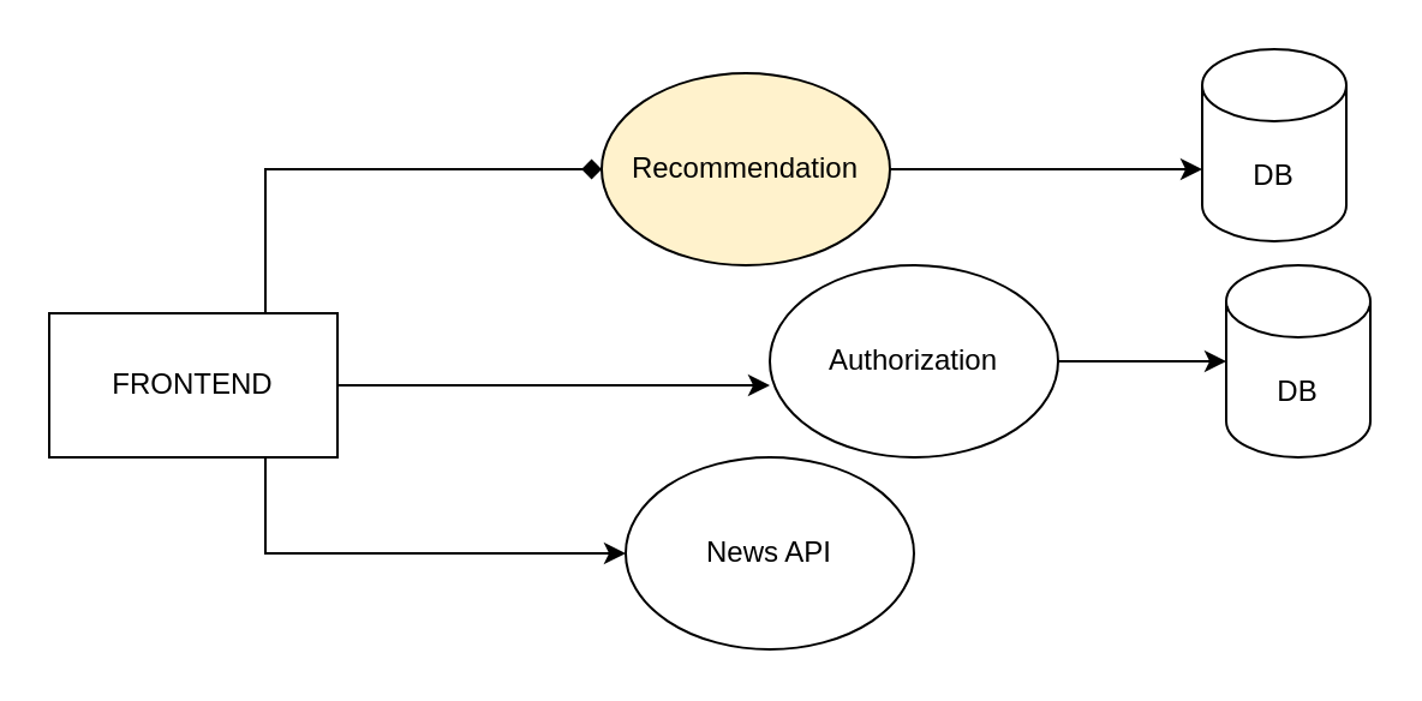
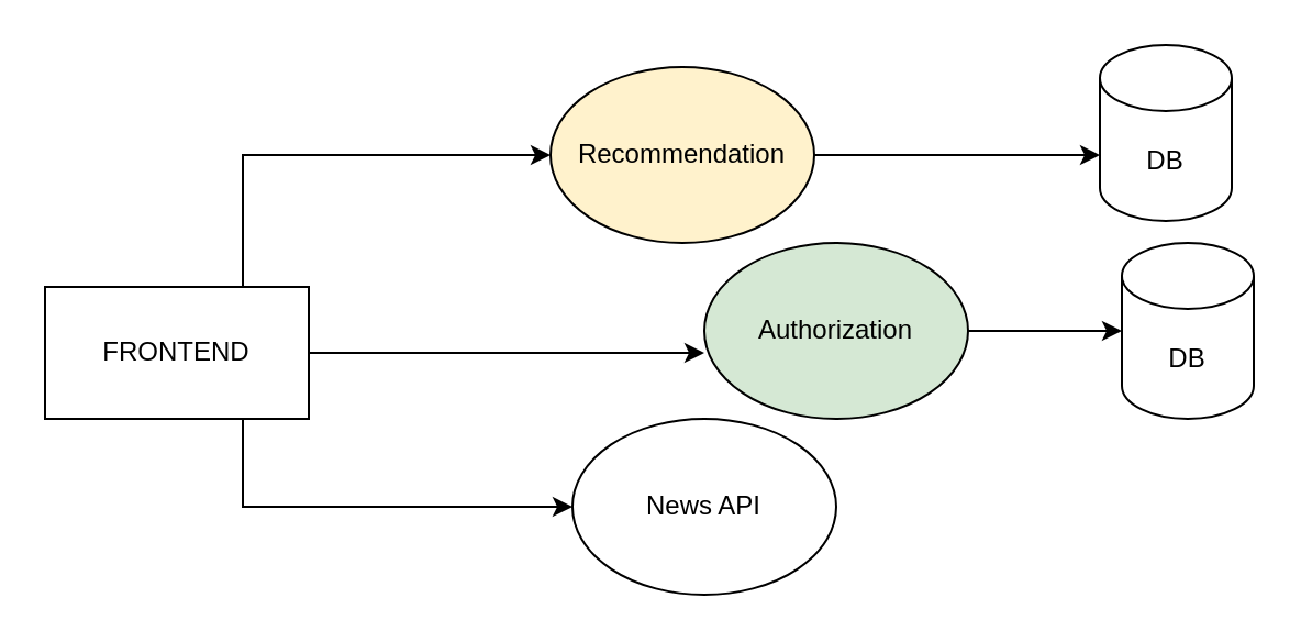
  <mxCell id="0" />
  <mxCell id="1" parent="0" />
  <mxCell id="2" value="" style="edgeStyle=orthogonalEdgeStyle;rounded=0;orthogonalLoop=1;jettySize=auto;html=1;" edge="1" parent="1" source="5"><mxGeometry relative="1" as="geometry"><mxPoint x="320" y="160" as="targetPoint" /></mxGeometry></mxCell>
  <mxCell id="3" style="edgeStyle=orthogonalEdgeStyle;rounded=0;orthogonalLoop=1;jettySize=auto;html=1;exitX=0.75;exitY=1;exitDx=0;exitDy=0;" edge="1" parent="1" source="5" target="6"><mxGeometry relative="1" as="geometry"><mxPoint x="320" y="230" as="targetPoint" /></mxGeometry></mxCell>
- <mxCell id="4" style="edgeStyle=orthogonalEdgeStyle;rounded=0;orthogonalLoop=1;jettySize=auto;html=1;exitX=0.75;exitY=0;exitDx=0;exitDy=0;entryX=0;entryY=0.5;entryDx=0;entryDy=0;endArrow=diamond;" edge="1" parent="1" source="5" target="10"><mxGeometry relative="1" as="geometry" /></mxCell>
+ <mxCell id="4" style="edgeStyle=orthogonalEdgeStyle;rounded=0;orthogonalLoop=1;jettySize=auto;html=1;exitX=0.75;exitY=0;exitDx=0;exitDy=0;entryX=0;entryY=0.5;entryDx=0;entryDy=0;" edge="1" parent="1" source="5" target="10"><mxGeometry relative="1" as="geometry" /></mxCell>
  <mxCell id="5" value="FRONTEND" style="rounded=0;whiteSpace=wrap;html=1;" vertex="1" parent="1"><mxGeometry x="20" y="130" width="120" height="60" as="geometry" /></mxCell>
  <mxCell id="6" value="News API" style="ellipse;whiteSpace=wrap;html=1;" vertex="1" parent="1"><mxGeometry x="260" y="190" width="120" height="80" as="geometry" /></mxCell>
  <mxCell id="7" value="" style="edgeStyle=orthogonalEdgeStyle;rounded=0;orthogonalLoop=1;jettySize=auto;html=1;" edge="1" parent="1" source="8" target="12"><mxGeometry relative="1" as="geometry" /></mxCell>
- <mxCell id="8" value="Authorization" style="ellipse;whiteSpace=wrap;html=1;" vertex="1" parent="1"><mxGeometry x="320" y="110" width="120" height="80" as="geometry" /></mxCell>
+ <mxCell id="8" value="Authorization" style="ellipse;whiteSpace=wrap;html=1;fillColor=#d5e8d4;" vertex="1" parent="1"><mxGeometry x="320" y="110" width="120" height="80" as="geometry" /></mxCell>
  <mxCell id="9" value="" style="edgeStyle=orthogonalEdgeStyle;rounded=0;orthogonalLoop=1;jettySize=auto;html=1;" edge="1" parent="1" source="10"><mxGeometry relative="1" as="geometry"><mxPoint x="500" y="70" as="targetPoint" /></mxGeometry></mxCell>
  <mxCell id="10" value="Recommendation" style="ellipse;whiteSpace=wrap;html=1;fillColor=#fff2cc;" vertex="1" parent="1"><mxGeometry x="250" y="30" width="120" height="80" as="geometry" /></mxCell>
  <mxCell id="11" value="DB" style="shape=cylinder3;whiteSpace=wrap;html=1;boundedLbl=1;backgroundOutline=1;size=15;" vertex="1" parent="1"><mxGeometry x="500" y="20" width="60" height="80" as="geometry" /></mxCell>
  <mxCell id="12" value="DB" style="shape=cylinder3;whiteSpace=wrap;html=1;boundedLbl=1;backgroundOutline=1;size=15;" vertex="1" parent="1"><mxGeometry x="510" y="110" width="60" height="80" as="geometry" /></mxCell>
